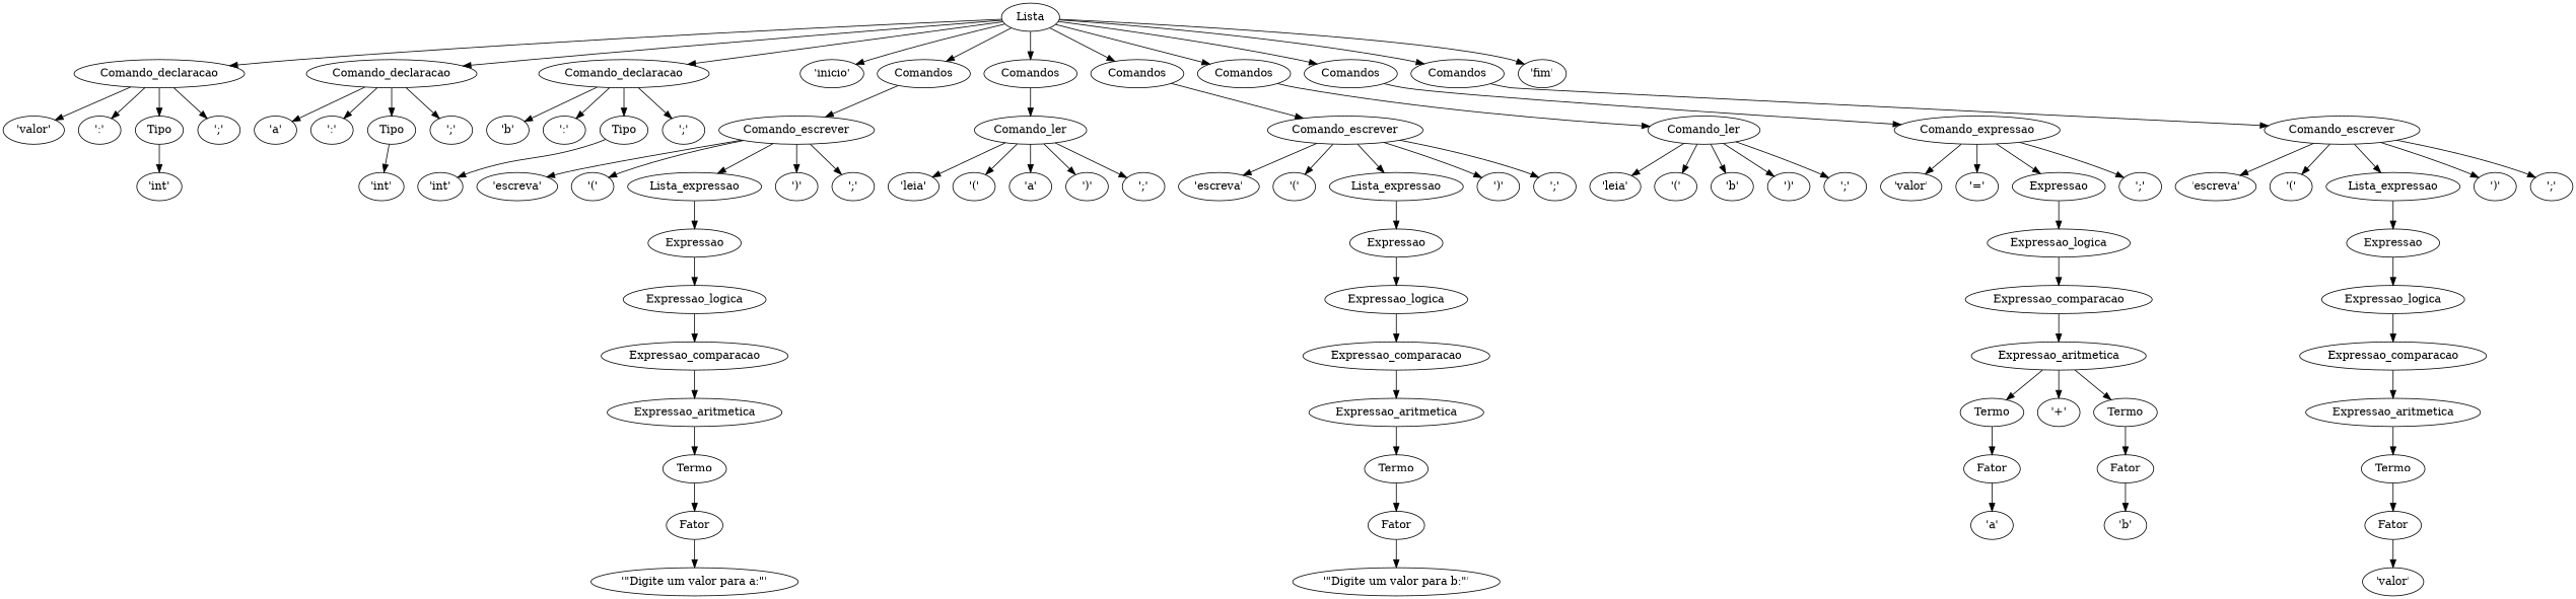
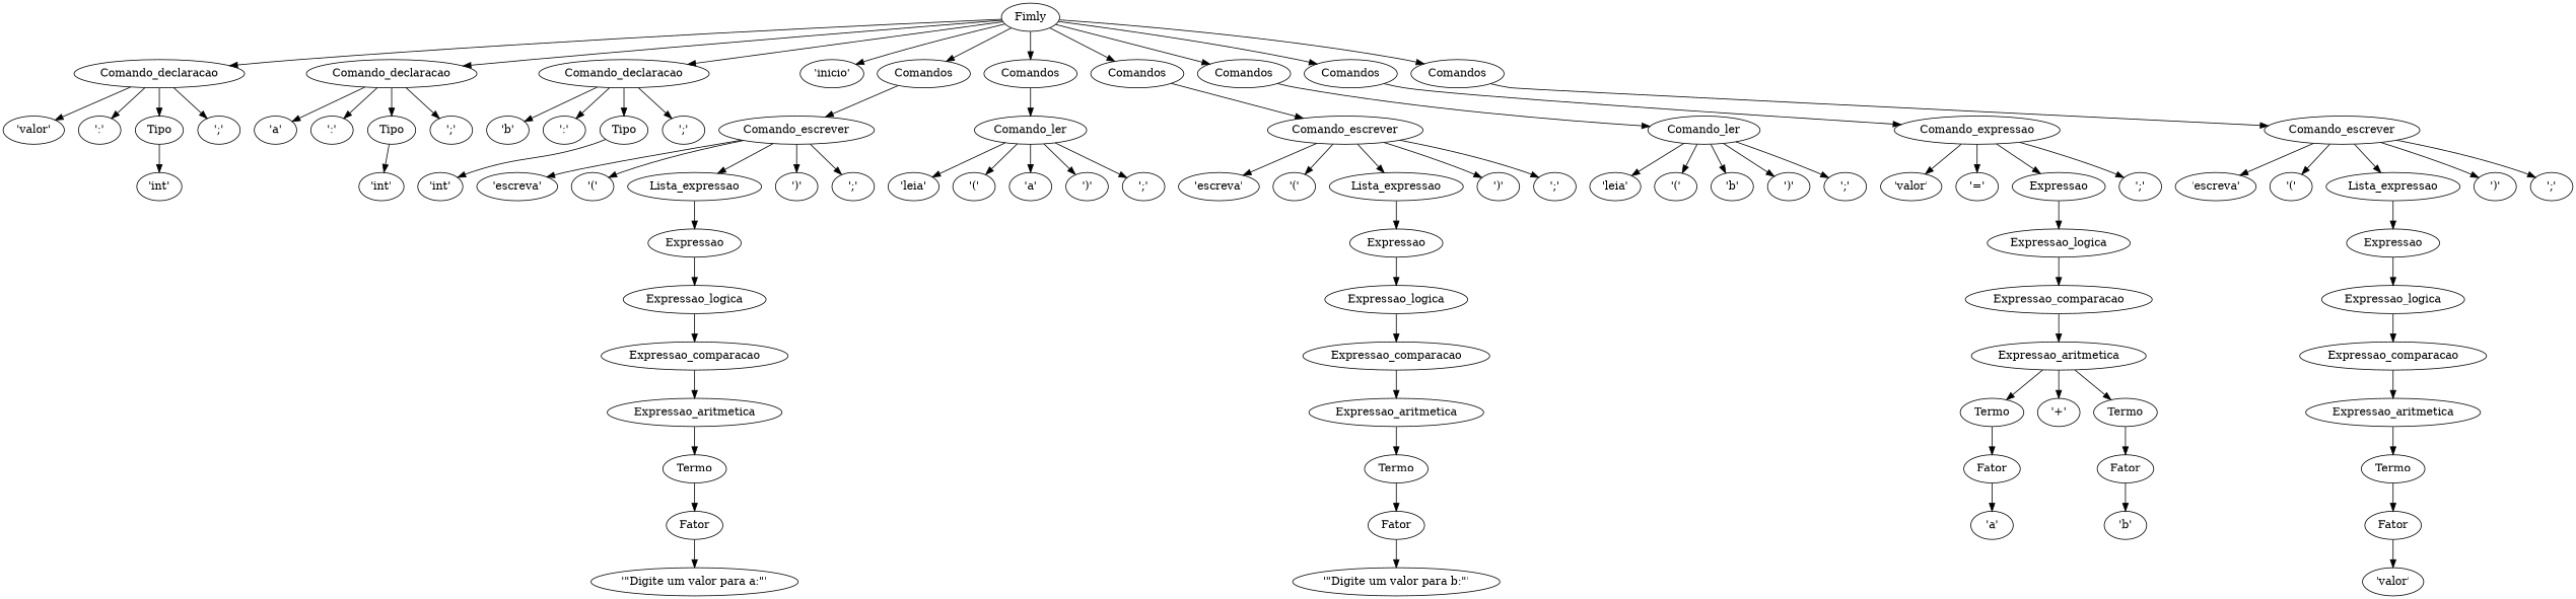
  digraph {
-   n1 [label=Lista]
+   n1 [label=Fimly]
    n2 [label=Comando_declaracao]
    n3 [label=Comando_declaracao]
    n4 [label=Comando_declaracao]
    n5 [label="'inicio'"]
    n6 [label=Comandos]
    n7 [label=Comandos]
    n8 [label=Comandos]
    n9 [label=Comandos]
    n10 [label=Comandos]
    n11 [label=Comandos]
-   n12 [label="'fim'"]
    n13 [label="'valor'"]
    n14 [label="':'"]
    n15 [label=Tipo]
    n16 [label="';'"]
    n17 [label="'a'"]
    n18 [label="':'"]
    n19 [label=Tipo]
    n20 [label="';'"]
    n21 [label="'b'"]
    n22 [label="':'"]
    n23 [label=Tipo]
    n24 [label="';'"]
    n25 [label=Comando_escrever]
    n26 [label=Comando_ler]
    n27 [label=Comando_escrever]
    n28 [label=Comando_ler]
    n29 [label=Comando_expressao]
    n30 [label=Comando_escrever]
    n31 [label="'int'"]
    n32 [label="'int'"]
    n33 [label="'int'"]
    n34 [label="'escreva'"]
    n35 [label="'('"]
    n36 [label=Lista_expressao]
    n37 [label="')'"]
    n38 [label="';'"]
    n39 [label=Expressao]
    n40 [label=Expressao_logica]
    n41 [label=Expressao_comparacao]
    n42 [label=Expressao_aritmetica]
    n43 [label=Termo]
    n44 [label=Fator]
    n45 [label="'\"Digite um valor para a:\"'"]
    n46 [label="'leia'"]
    n47 [label="'('"]
    n48 [label="'a'"]
    n49 [label="')'"]
    n50 [label="';'"]
    n51 [label="'escreva'"]
    n52 [label="'('"]
    n53 [label=Lista_expressao]
    n54 [label="')'"]
    n55 [label="';'"]
    n56 [label=Expressao]
    n57 [label=Expressao_logica]
    n58 [label=Expressao_comparacao]
    n59 [label=Expressao_aritmetica]
    n60 [label=Termo]
    n61 [label=Fator]
    n62 [label="'\"Digite um valor para b:\"'"]
    n63 [label="'leia'"]
    n64 [label="'('"]
    n65 [label="'b'"]
    n66 [label="')'"]
    n67 [label="';'"]
    n68 [label="'valor'"]
    n69 [label="'='"]
    n70 [label=Expressao]
    n71 [label="';'"]
    n72 [label=Expressao_logica]
    n73 [label=Expressao_comparacao]
    n74 [label=Expressao_aritmetica]
    n75 [label=Termo]
    n76 [label="'+'"]
    n77 [label=Termo]
    n78 [label=Fator]
    n79 [label=Fator]
    n80 [label="'a'"]
    n81 [label="'b'"]
    n82 [label="'escreva'"]
    n83 [label="'('"]
    n84 [label=Lista_expressao]
    n85 [label="')'"]
    n86 [label="';'"]
    n87 [label=Expressao]
    n88 [label=Expressao_logica]
    n89 [label=Expressao_comparacao]
    n90 [label=Expressao_aritmetica]
    n91 [label=Termo]
    n92 [label=Fator]
    n93 [label="'valor'"]
    n1 -> n2
    n1 -> n3
    n1 -> n4
    n1 -> n5
    n1 -> n6
    n1 -> n7
    n1 -> n8
    n1 -> n9
    n1 -> n10
    n1 -> n11
-   n1 -> n12
    n2 -> n13
    n2 -> n14
    n2 -> n15
    n2 -> n16
    n3 -> n17
    n3 -> n18
    n3 -> n19
    n3 -> n20
    n4 -> n21
    n4 -> n22
    n4 -> n23
    n4 -> n24
    n6 -> n25
    n7 -> n26
    n8 -> n27
    n9 -> n28
    n10 -> n29
    n11 -> n30
    n15 -> n31
    n19 -> n32
    n23 -> n33
    n25 -> n34
    n25 -> n35
    n25 -> n36
    n25 -> n37
    n25 -> n38
    n26 -> n46
    n26 -> n47
    n26 -> n48
    n26 -> n49
    n26 -> n50
    n27 -> n51
    n27 -> n52
    n27 -> n53
    n27 -> n54
    n27 -> n55
    n28 -> n63
    n28 -> n64
    n28 -> n65
    n28 -> n66
    n28 -> n67
    n29 -> n68
    n29 -> n69
    n29 -> n70
    n29 -> n71
    n30 -> n82
    n30 -> n83
    n30 -> n84
    n30 -> n85
    n30 -> n86
    n36 -> n39
    n39 -> n40
    n40 -> n41
    n41 -> n42
    n42 -> n43
    n43 -> n44
    n44 -> n45
    n53 -> n56
    n56 -> n57
    n57 -> n58
    n58 -> n59
    n59 -> n60
    n60 -> n61
    n61 -> n62
    n70 -> n72
    n72 -> n73
    n73 -> n74
    n74 -> n75
    n74 -> n76
    n74 -> n77
    n75 -> n78
    n77 -> n79
    n78 -> n80
    n79 -> n81
    n84 -> n87
    n87 -> n88
    n88 -> n89
    n89 -> n90
    n90 -> n91
    n91 -> n92
    n92 -> n93
  }
